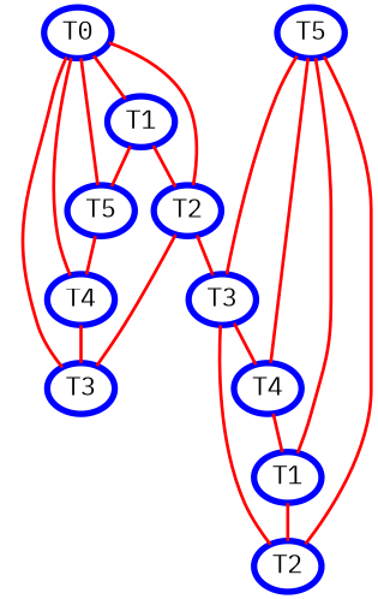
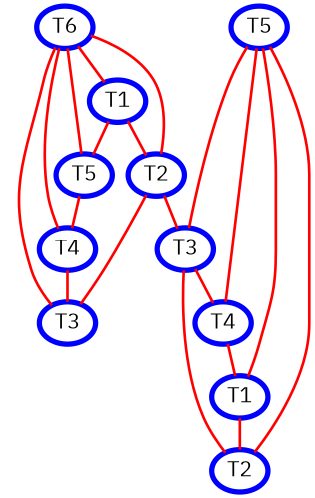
  graph {
    fontname="IBM Plex Mono"
    node [color=blue fontsize=24 penwidth=6 style=bold fontname="IBM Plex Mono"]
    edge [color=red fontsize=24 penwidth=3 fontname="IBM Plex Mono"]
-   n1 [label=T0]
+   n1 [label=T6]
    n2 [label=T5]
    n3 [label=T1]
    n4 [label=T2]
    n5 [label=T5]
    n6 [label=T3]
    n7 [label=T3]
    n8 [label=T4]
    n9 [label=T1]
    n10 [label=T2]
    n11 [label=T4]
    subgraph sub_1 {
      rank=same
      n1
      n2
    }
    n1 -- n3
    n1 -- n4
    n1 -- n5
    n1 -- n6
    n1 -- n8
    n2 -- n7
    n2 -- n9
    n2 -- n10
    n2 -- n11
    n3 -- n4
    n3 -- n5
    n4 -- n6
    n4 -- n7
    n5 -- n8
    n7 -- n11
    n8 -- n6
    n9 -- n10
    n10 -- n7
    n11 -- n9
  }
